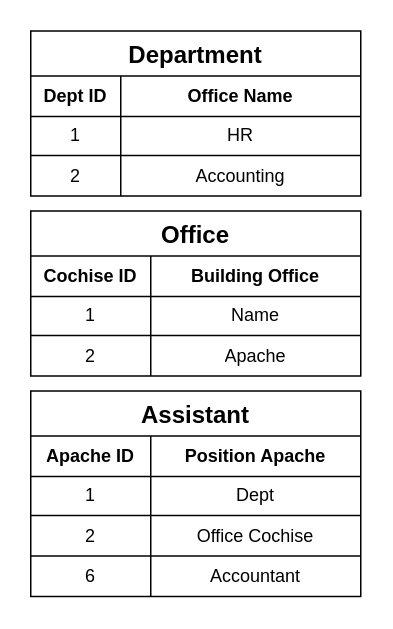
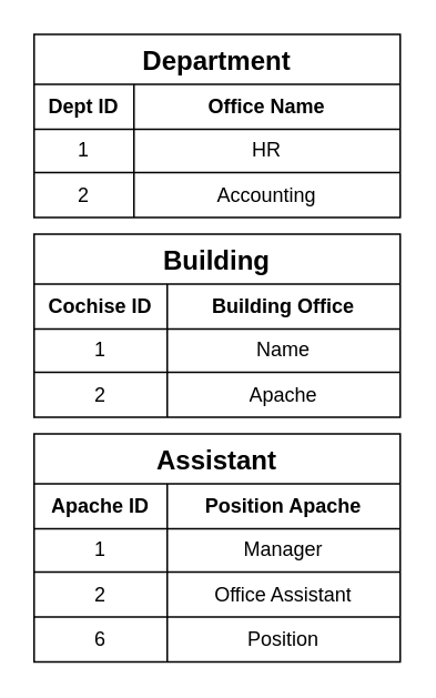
  <mxCell id="0" />
  <mxCell id="1" parent="0" />
  <mxCell id="2" value="Department" style="shape=table;startSize=30;container=1;collapsible=0;childLayout=tableLayout;strokeColor=default;fontSize=16;swimlaneLine=1;rounded=0;fontStyle=1" parent="1" vertex="1"><mxGeometry x="20" y="20" width="220" height="110" as="geometry" /></mxCell>
  <mxCell id="3" value="" style="shape=tableRow;horizontal=0;startSize=0;swimlaneHead=0;swimlaneBody=0;strokeColor=inherit;top=0;left=0;bottom=0;right=0;collapsible=0;dropTarget=0;fillColor=none;points=[[0,0.5],[1,0.5]];portConstraint=eastwest;fontSize=16;swimlaneFillColor=none;" parent="2" vertex="1"><mxGeometry y="30" width="220" height="27" as="geometry" /></mxCell>
  <mxCell id="4" value="Dept ID" style="shape=partialRectangle;html=1;whiteSpace=wrap;connectable=0;strokeColor=inherit;overflow=hidden;fillColor=none;top=0;left=0;bottom=0;right=0;pointerEvents=1;fontSize=12;fontStyle=1;perimeterSpacing=6;strokeWidth=6;" parent="3" vertex="1"><mxGeometry width="60" height="27" as="geometry"><mxRectangle width="60" height="27" as="alternateBounds" /></mxGeometry></mxCell>
  <mxCell id="5" value="Office Name" style="shape=partialRectangle;html=1;whiteSpace=wrap;connectable=0;strokeColor=inherit;overflow=hidden;fillColor=none;top=0;left=0;bottom=0;right=0;pointerEvents=1;fontSize=12;fontStyle=1" parent="3" vertex="1"><mxGeometry x="60" width="160" height="27" as="geometry"><mxRectangle width="160" height="27" as="alternateBounds" /></mxGeometry></mxCell>
  <mxCell id="6" style="shape=tableRow;horizontal=0;startSize=0;swimlaneHead=0;swimlaneBody=0;strokeColor=inherit;top=0;left=0;bottom=0;right=0;collapsible=0;dropTarget=0;fillColor=none;points=[[0,0.5],[1,0.5]];portConstraint=eastwest;fontSize=16;" vertex="1" parent="2"><mxGeometry y="57" width="220" height="26" as="geometry" /></mxCell>
  <mxCell id="7" value="1" style="shape=partialRectangle;html=1;whiteSpace=wrap;connectable=0;strokeColor=inherit;overflow=hidden;fillColor=none;top=0;left=0;bottom=0;right=0;pointerEvents=1;fontSize=12;perimeterSpacing=6;strokeWidth=6;" vertex="1" parent="6"><mxGeometry width="60" height="26" as="geometry"><mxRectangle width="60" height="26" as="alternateBounds" /></mxGeometry></mxCell>
  <mxCell id="8" value="HR" style="shape=partialRectangle;html=1;whiteSpace=wrap;connectable=0;strokeColor=inherit;overflow=hidden;fillColor=none;top=0;left=0;bottom=0;right=0;pointerEvents=1;fontSize=12;" vertex="1" parent="6"><mxGeometry x="60" width="160" height="26" as="geometry"><mxRectangle width="160" height="26" as="alternateBounds" /></mxGeometry></mxCell>
  <mxCell id="9" value="" style="shape=tableRow;horizontal=0;startSize=0;swimlaneHead=0;swimlaneBody=0;strokeColor=inherit;top=0;left=0;bottom=0;right=0;collapsible=0;dropTarget=0;fillColor=none;points=[[0,0.5],[1,0.5]];portConstraint=eastwest;fontSize=16;" parent="2" vertex="1"><mxGeometry y="83" width="220" height="27" as="geometry" /></mxCell>
  <mxCell id="10" value="2" style="shape=partialRectangle;html=1;whiteSpace=wrap;connectable=0;strokeColor=inherit;overflow=hidden;fillColor=none;top=0;left=0;bottom=0;right=0;pointerEvents=1;fontSize=12;perimeterSpacing=6;strokeWidth=6;" parent="9" vertex="1"><mxGeometry width="60" height="27" as="geometry"><mxRectangle width="60" height="27" as="alternateBounds" /></mxGeometry></mxCell>
  <mxCell id="11" value="Accounting" style="shape=partialRectangle;html=1;whiteSpace=wrap;connectable=0;strokeColor=inherit;overflow=hidden;fillColor=none;top=0;left=0;bottom=0;right=0;pointerEvents=1;fontSize=12;" parent="9" vertex="1"><mxGeometry x="60" width="160" height="27" as="geometry"><mxRectangle width="160" height="27" as="alternateBounds" /></mxGeometry></mxCell>
- <mxCell id="12" value="Office" style="shape=table;startSize=30;container=1;collapsible=0;childLayout=tableLayout;strokeColor=default;fontSize=16;swimlaneLine=1;rounded=0;fontStyle=1" vertex="1" parent="1"><mxGeometry x="20" y="140" width="220" height="110" as="geometry" /></mxCell>
+ <mxCell id="12" value="Building" style="shape=table;startSize=30;container=1;collapsible=0;childLayout=tableLayout;strokeColor=default;fontSize=16;swimlaneLine=1;rounded=0;fontStyle=1" vertex="1" parent="1"><mxGeometry x="20" y="140" width="220" height="110" as="geometry" /></mxCell>
  <mxCell id="13" value="" style="shape=tableRow;horizontal=0;startSize=0;swimlaneHead=0;swimlaneBody=0;strokeColor=inherit;top=0;left=0;bottom=0;right=0;collapsible=0;dropTarget=0;fillColor=none;points=[[0,0.5],[1,0.5]];portConstraint=eastwest;fontSize=16;" vertex="1" parent="12"><mxGeometry y="30" width="220" height="27" as="geometry" /></mxCell>
  <mxCell id="14" value="Cochise ID" style="shape=partialRectangle;html=1;whiteSpace=wrap;connectable=0;strokeColor=inherit;overflow=hidden;fillColor=none;top=0;left=0;bottom=0;right=0;pointerEvents=1;fontSize=12;fontStyle=1" vertex="1" parent="13"><mxGeometry width="80" height="27" as="geometry"><mxRectangle width="80" height="27" as="alternateBounds" /></mxGeometry></mxCell>
  <mxCell id="15" value="Building Office" style="shape=partialRectangle;html=1;whiteSpace=wrap;connectable=0;strokeColor=inherit;overflow=hidden;fillColor=none;top=0;left=0;bottom=0;right=0;pointerEvents=1;fontSize=12;fontStyle=1" vertex="1" parent="13"><mxGeometry x="80" width="140" height="27" as="geometry"><mxRectangle width="140" height="27" as="alternateBounds" /></mxGeometry></mxCell>
  <mxCell id="16" style="shape=tableRow;horizontal=0;startSize=0;swimlaneHead=0;swimlaneBody=0;strokeColor=inherit;top=0;left=0;bottom=0;right=0;collapsible=0;dropTarget=0;fillColor=none;points=[[0,0.5],[1,0.5]];portConstraint=eastwest;fontSize=16;" vertex="1" parent="12"><mxGeometry y="57" width="220" height="26" as="geometry" /></mxCell>
  <mxCell id="17" value="1" style="shape=partialRectangle;html=1;whiteSpace=wrap;connectable=0;strokeColor=inherit;overflow=hidden;fillColor=none;top=0;left=0;bottom=0;right=0;pointerEvents=1;fontSize=12;" vertex="1" parent="16"><mxGeometry width="80" height="26" as="geometry"><mxRectangle width="80" height="26" as="alternateBounds" /></mxGeometry></mxCell>
  <mxCell id="18" value="Name" style="shape=partialRectangle;html=1;whiteSpace=wrap;connectable=0;strokeColor=inherit;overflow=hidden;fillColor=none;top=0;left=0;bottom=0;right=0;pointerEvents=1;fontSize=12;" vertex="1" parent="16"><mxGeometry x="80" width="140" height="26" as="geometry"><mxRectangle width="140" height="26" as="alternateBounds" /></mxGeometry></mxCell>
  <mxCell id="19" value="" style="shape=tableRow;horizontal=0;startSize=0;swimlaneHead=0;swimlaneBody=0;strokeColor=inherit;top=0;left=0;bottom=0;right=0;collapsible=0;dropTarget=0;fillColor=none;points=[[0,0.5],[1,0.5]];portConstraint=eastwest;fontSize=16;" vertex="1" parent="12"><mxGeometry y="83" width="220" height="27" as="geometry" /></mxCell>
  <mxCell id="20" value="2" style="shape=partialRectangle;html=1;whiteSpace=wrap;connectable=0;strokeColor=inherit;overflow=hidden;fillColor=none;top=0;left=0;bottom=0;right=0;pointerEvents=1;fontSize=12;" vertex="1" parent="19"><mxGeometry width="80" height="27" as="geometry"><mxRectangle width="80" height="27" as="alternateBounds" /></mxGeometry></mxCell>
  <mxCell id="21" value="Apache" style="shape=partialRectangle;html=1;whiteSpace=wrap;connectable=0;strokeColor=inherit;overflow=hidden;fillColor=none;top=0;left=0;bottom=0;right=0;pointerEvents=1;fontSize=12;" vertex="1" parent="19"><mxGeometry x="80" width="140" height="27" as="geometry"><mxRectangle width="140" height="27" as="alternateBounds" /></mxGeometry></mxCell>
  <mxCell id="22" value="Assistant" style="shape=table;startSize=30;container=1;collapsible=0;childLayout=tableLayout;strokeColor=default;fontSize=16;swimlaneLine=1;rounded=0;fontStyle=1" vertex="1" parent="1"><mxGeometry x="20" y="260" width="220" height="137" as="geometry" /></mxCell>
  <mxCell id="23" value="" style="shape=tableRow;horizontal=0;startSize=0;swimlaneHead=0;swimlaneBody=0;strokeColor=inherit;top=0;left=0;bottom=0;right=0;collapsible=0;dropTarget=0;fillColor=none;points=[[0,0.5],[1,0.5]];portConstraint=eastwest;fontSize=16;" vertex="1" parent="22"><mxGeometry y="30" width="220" height="27" as="geometry" /></mxCell>
  <mxCell id="24" value="Apache ID" style="shape=partialRectangle;html=1;whiteSpace=wrap;connectable=0;strokeColor=inherit;overflow=hidden;fillColor=none;top=0;left=0;bottom=0;right=0;pointerEvents=1;fontSize=12;fontStyle=1" vertex="1" parent="23"><mxGeometry width="80" height="27" as="geometry"><mxRectangle width="80" height="27" as="alternateBounds" /></mxGeometry></mxCell>
  <mxCell id="25" value="Position Apache" style="shape=partialRectangle;html=1;whiteSpace=wrap;connectable=0;strokeColor=inherit;overflow=hidden;fillColor=none;top=0;left=0;bottom=0;right=0;pointerEvents=1;fontSize=12;fontStyle=1" vertex="1" parent="23"><mxGeometry x="80" width="140" height="27" as="geometry"><mxRectangle width="140" height="27" as="alternateBounds" /></mxGeometry></mxCell>
  <mxCell id="26" style="shape=tableRow;horizontal=0;startSize=0;swimlaneHead=0;swimlaneBody=0;strokeColor=inherit;top=0;left=0;bottom=0;right=0;collapsible=0;dropTarget=0;fillColor=none;points=[[0,0.5],[1,0.5]];portConstraint=eastwest;fontSize=16;" vertex="1" parent="22"><mxGeometry y="57" width="220" height="26" as="geometry" /></mxCell>
  <mxCell id="27" value="1" style="shape=partialRectangle;html=1;whiteSpace=wrap;connectable=0;strokeColor=inherit;overflow=hidden;fillColor=none;top=0;left=0;bottom=0;right=0;pointerEvents=1;fontSize=12;" vertex="1" parent="26"><mxGeometry width="80" height="26" as="geometry"><mxRectangle width="80" height="26" as="alternateBounds" /></mxGeometry></mxCell>
- <mxCell id="28" value="Dept" style="shape=partialRectangle;html=1;whiteSpace=wrap;connectable=0;strokeColor=inherit;overflow=hidden;fillColor=none;top=0;left=0;bottom=0;right=0;pointerEvents=1;fontSize=12;" vertex="1" parent="26"><mxGeometry x="80" width="140" height="26" as="geometry"><mxRectangle width="140" height="26" as="alternateBounds" /></mxGeometry></mxCell>
+ <mxCell id="28" value="Manager" style="shape=partialRectangle;html=1;whiteSpace=wrap;connectable=0;strokeColor=inherit;overflow=hidden;fillColor=none;top=0;left=0;bottom=0;right=0;pointerEvents=1;fontSize=12;" vertex="1" parent="26"><mxGeometry x="80" width="140" height="26" as="geometry"><mxRectangle width="140" height="26" as="alternateBounds" /></mxGeometry></mxCell>
  <mxCell id="29" value="" style="shape=tableRow;horizontal=0;startSize=0;swimlaneHead=0;swimlaneBody=0;strokeColor=inherit;top=0;left=0;bottom=0;right=0;collapsible=0;dropTarget=0;fillColor=none;points=[[0,0.5],[1,0.5]];portConstraint=eastwest;fontSize=16;" vertex="1" parent="22"><mxGeometry y="83" width="220" height="27" as="geometry" /></mxCell>
  <mxCell id="30" value="2" style="shape=partialRectangle;html=1;whiteSpace=wrap;connectable=0;strokeColor=inherit;overflow=hidden;fillColor=none;top=0;left=0;bottom=0;right=0;pointerEvents=1;fontSize=12;" vertex="1" parent="29"><mxGeometry width="80" height="27" as="geometry"><mxRectangle width="80" height="27" as="alternateBounds" /></mxGeometry></mxCell>
- <mxCell id="31" value="Office Cochise" style="shape=partialRectangle;html=1;whiteSpace=wrap;connectable=0;strokeColor=inherit;overflow=hidden;fillColor=none;top=0;left=0;bottom=0;right=0;pointerEvents=1;fontSize=12;" vertex="1" parent="29"><mxGeometry x="80" width="140" height="27" as="geometry"><mxRectangle width="140" height="27" as="alternateBounds" /></mxGeometry></mxCell>
+ <mxCell id="31" value="Office Assistant" style="shape=partialRectangle;html=1;whiteSpace=wrap;connectable=0;strokeColor=inherit;overflow=hidden;fillColor=none;top=0;left=0;bottom=0;right=0;pointerEvents=1;fontSize=12;" vertex="1" parent="29"><mxGeometry x="80" width="140" height="27" as="geometry"><mxRectangle width="140" height="27" as="alternateBounds" /></mxGeometry></mxCell>
  <mxCell id="32" style="shape=tableRow;horizontal=0;startSize=0;swimlaneHead=0;swimlaneBody=0;strokeColor=inherit;top=0;left=0;bottom=0;right=0;collapsible=0;dropTarget=0;fillColor=none;points=[[0,0.5],[1,0.5]];portConstraint=eastwest;fontSize=16;" vertex="1" parent="22"><mxGeometry y="110" width="220" height="27" as="geometry" /></mxCell>
  <mxCell id="33" value="6" style="shape=partialRectangle;html=1;whiteSpace=wrap;connectable=0;strokeColor=inherit;overflow=hidden;fillColor=none;top=0;left=0;bottom=0;right=0;pointerEvents=1;fontSize=12;" vertex="1" parent="32"><mxGeometry width="80" height="27" as="geometry"><mxRectangle width="80" height="27" as="alternateBounds" /></mxGeometry></mxCell>
- <mxCell id="34" value="Accountant" style="shape=partialRectangle;html=1;whiteSpace=wrap;connectable=0;strokeColor=inherit;overflow=hidden;fillColor=none;top=0;left=0;bottom=0;right=0;pointerEvents=1;fontSize=12;" vertex="1" parent="32"><mxGeometry x="80" width="140" height="27" as="geometry"><mxRectangle width="140" height="27" as="alternateBounds" /></mxGeometry></mxCell>
+ <mxCell id="34" value="Position" style="shape=partialRectangle;html=1;whiteSpace=wrap;connectable=0;strokeColor=inherit;overflow=hidden;fillColor=none;top=0;left=0;bottom=0;right=0;pointerEvents=1;fontSize=12;" vertex="1" parent="32"><mxGeometry x="80" width="140" height="27" as="geometry"><mxRectangle width="140" height="27" as="alternateBounds" /></mxGeometry></mxCell>
